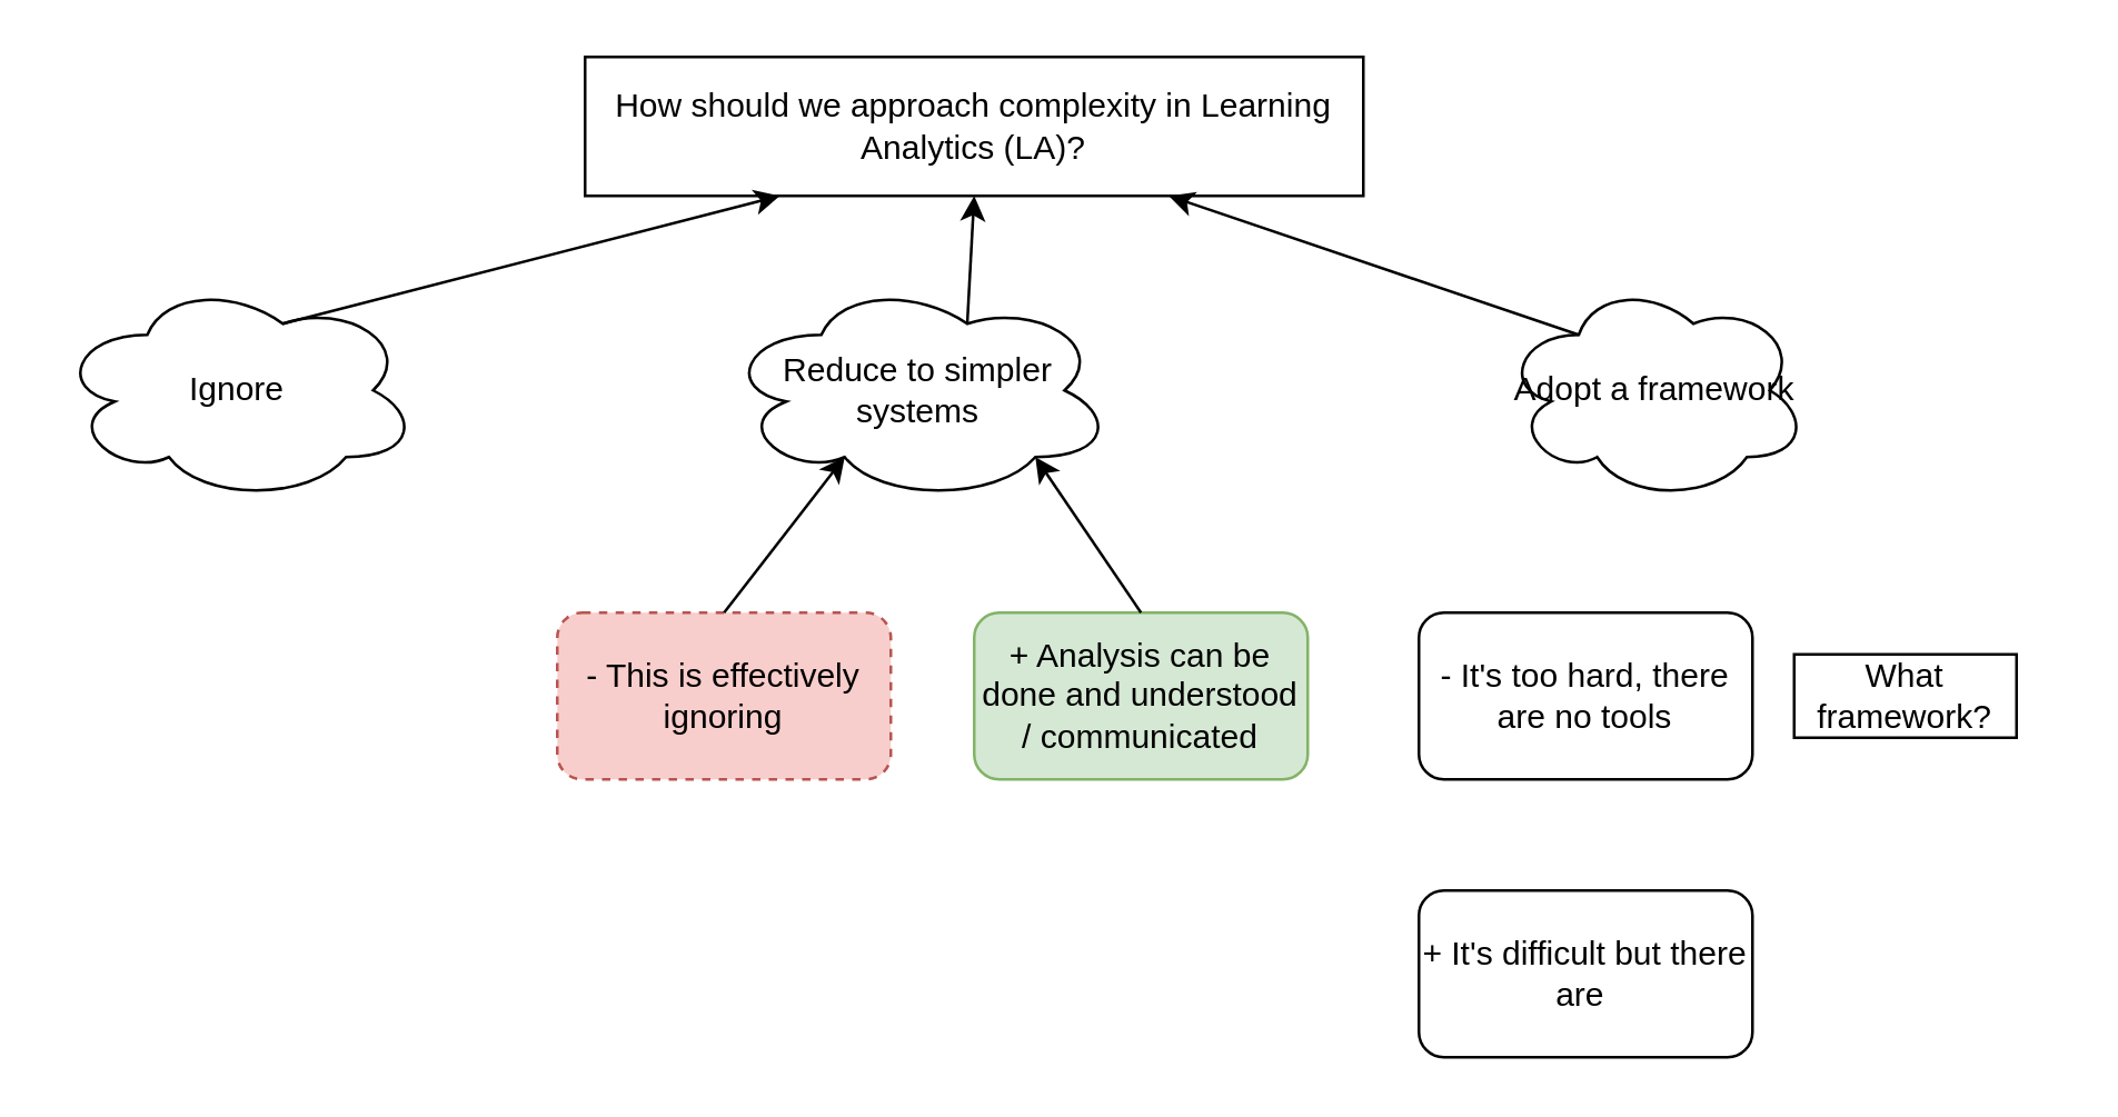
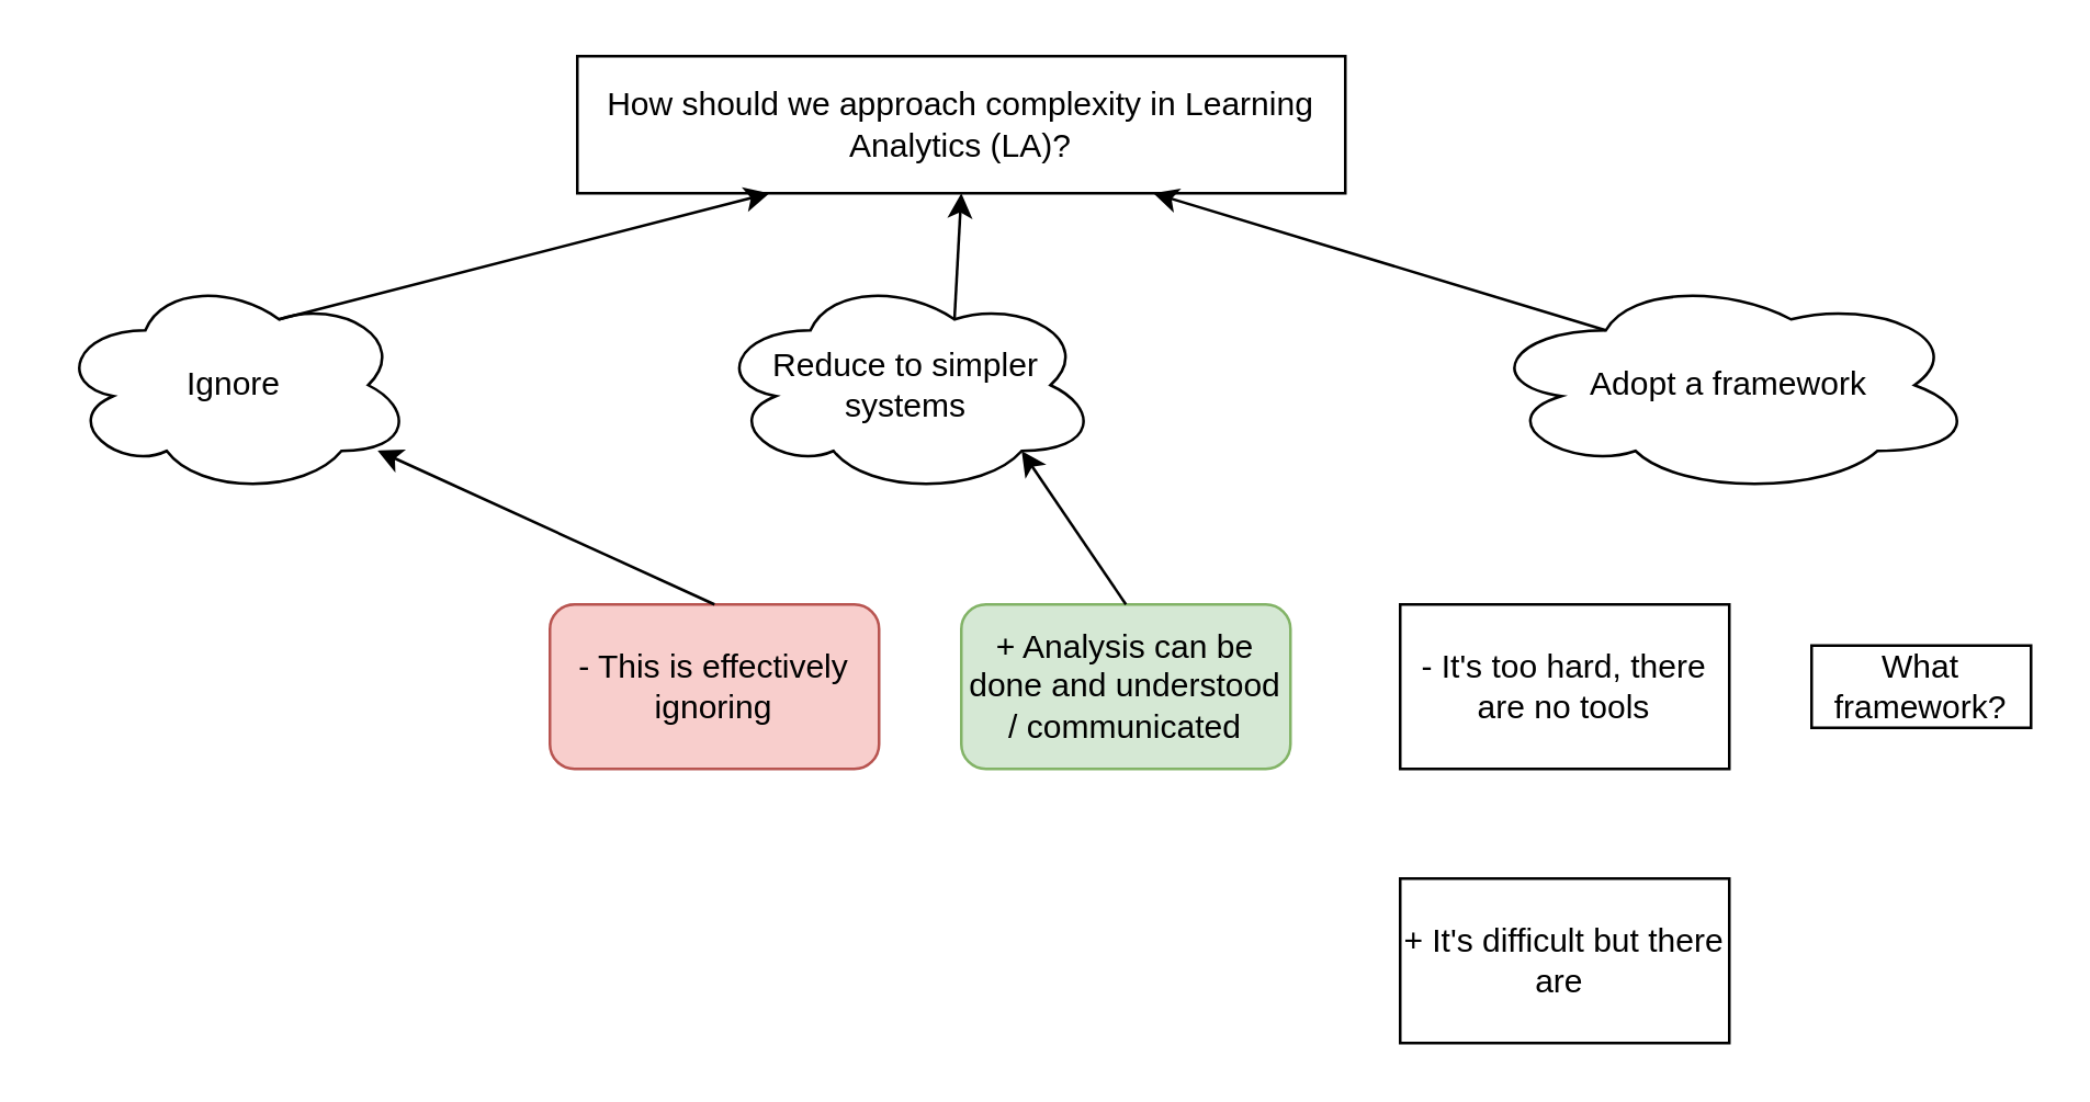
  <mxCell id="0" />
  <mxCell id="1" parent="0" />
  <mxCell id="2" value="How should we approach complexity in Learning Analytics (LA)?" style="rounded=0;whiteSpace=wrap;html=1;" vertex="1" parent="1"><mxGeometry x="210" y="20" width="280" height="50" as="geometry" /></mxCell>
  <mxCell id="3" value="Ignore" style="ellipse;shape=cloud;whiteSpace=wrap;html=1;" vertex="1" parent="1"><mxGeometry x="20" y="100" width="130" height="80" as="geometry" /></mxCell>
- <mxCell id="4" value="Adopt a framework" style="ellipse;shape=cloud;whiteSpace=wrap;html=1;" vertex="1" parent="1"><mxGeometry x="540" y="100" width="110" height="80" as="geometry" /></mxCell>
+ <mxCell id="4" value="Adopt a framework" style="ellipse;shape=cloud;whiteSpace=wrap;html=1;" vertex="1" parent="1"><mxGeometry x="540" y="100" width="180" height="80" as="geometry" /></mxCell>
  <mxCell id="5" value="Reduce to simpler systems" style="ellipse;shape=cloud;whiteSpace=wrap;html=1;" vertex="1" parent="1"><mxGeometry x="260" y="100" width="140" height="80" as="geometry" /></mxCell>
  <mxCell id="6" value="" style="endArrow=classic;html=1;exitX=0.625;exitY=0.2;exitDx=0;exitDy=0;exitPerimeter=0;entryX=0.25;entryY=1;entryDx=0;entryDy=0;" edge="1" parent="1" source="3" target="2"><mxGeometry width="50" height="50" relative="1" as="geometry"><mxPoint x="340" y="320" as="sourcePoint" /><mxPoint x="101" y="50" as="targetPoint" /></mxGeometry></mxCell>
  <mxCell id="7" value="" style="endArrow=classic;html=1;entryX=0.5;entryY=1;entryDx=0;entryDy=0;exitX=0.625;exitY=0.2;exitDx=0;exitDy=0;exitPerimeter=0;" edge="1" parent="1" source="5" target="2"><mxGeometry width="50" height="50" relative="1" as="geometry"><mxPoint x="440" y="116" as="sourcePoint" /><mxPoint x="390" y="270" as="targetPoint" /></mxGeometry></mxCell>
  <mxCell id="8" value="" style="endArrow=classic;html=1;entryX=0.75;entryY=1;entryDx=0;entryDy=0;exitX=0.25;exitY=0.25;exitDx=0;exitDy=0;exitPerimeter=0;" edge="1" parent="1" source="4" target="2"><mxGeometry width="50" height="50" relative="1" as="geometry"><mxPoint x="460" y="170" as="sourcePoint" /><mxPoint x="390" y="270" as="targetPoint" /></mxGeometry></mxCell>
- <mxCell id="9" value="- This is effectively ignoring" style="rounded=1;whiteSpace=wrap;html=1;fillColor=#f8cecc;strokeColor=#b85450;dashed=1;" vertex="1" parent="1"><mxGeometry x="200" y="220" width="120" height="60" as="geometry" /></mxCell>
+ <mxCell id="9" value="- This is effectively ignoring" style="rounded=1;whiteSpace=wrap;html=1;fillColor=#f8cecc;strokeColor=#b85450;" vertex="1" parent="1"><mxGeometry x="200" y="220" width="120" height="60" as="geometry" /></mxCell>
  <mxCell id="10" value="+ Analysis can be done and understood / communicated" style="rounded=1;whiteSpace=wrap;html=1;fillColor=#d5e8d4;strokeColor=#82b366;" vertex="1" parent="1"><mxGeometry x="350" y="220" width="120" height="60" as="geometry" /></mxCell>
- <mxCell id="11" value="" style="endArrow=classic;html=1;exitX=0.5;exitY=0;exitDx=0;exitDy=0;entryX=0.31;entryY=0.8;entryDx=0;entryDy=0;entryPerimeter=0;" edge="1" parent="1" source="9" target="5"><mxGeometry width="50" height="50" relative="1" as="geometry"><mxPoint x="340" y="300" as="sourcePoint" /><mxPoint x="230" y="180" as="targetPoint" /></mxGeometry></mxCell>
+ <mxCell id="11" value="" style="endArrow=classic;html=1;exitX=0.5;exitY=0;exitDx=0;exitDy=0;" edge="1" parent="1" source="9" target="3"><mxGeometry width="50" height="50" relative="1" as="geometry"><mxPoint x="340" y="300" as="sourcePoint" /><mxPoint x="230" y="180" as="targetPoint" /></mxGeometry></mxCell>
  <mxCell id="12" value="" style="endArrow=classic;html=1;entryX=0.8;entryY=0.8;entryDx=0;entryDy=0;entryPerimeter=0;exitX=0.5;exitY=0;exitDx=0;exitDy=0;" edge="1" parent="1" source="10" target="5"><mxGeometry width="50" height="50" relative="1" as="geometry"><mxPoint x="450" y="164" as="sourcePoint" /><mxPoint x="390" y="250" as="targetPoint" /></mxGeometry></mxCell>
- <mxCell id="13" value="- It's too hard, there are no tools" style="rounded=1;whiteSpace=wrap;html=1;" vertex="1" parent="1"><mxGeometry x="510" y="220" width="120" height="60" as="geometry" /></mxCell>
- <mxCell id="14" value="+ It's difficult but there are&amp;nbsp;" style="rounded=1;whiteSpace=wrap;html=1;" vertex="1" parent="1"><mxGeometry x="510" y="320" width="120" height="60" as="geometry" /></mxCell>
- <mxCell id="15" value="What framework?" style="rounded=0;whiteSpace=wrap;html=1;" vertex="1" parent="1"><mxGeometry x="645" y="235" width="80" height="30" as="geometry" /></mxCell>
+ <mxCell id="13" value="- It's too hard, there are no tools" style="whiteSpace=wrap;html=1;rounded=0;" vertex="1" parent="1"><mxGeometry x="510" y="220" width="120" height="60" as="geometry" /></mxCell>
+ <mxCell id="14" value="+ It's difficult but there are&amp;nbsp;" style="whiteSpace=wrap;html=1;rounded=0;" vertex="1" parent="1"><mxGeometry x="510" y="320" width="120" height="60" as="geometry" /></mxCell>
+ <mxCell id="15" value="What framework?" style="rounded=0;whiteSpace=wrap;html=1;" vertex="1" parent="1"><mxGeometry x="660" y="235" width="80" height="30" as="geometry" /></mxCell>
